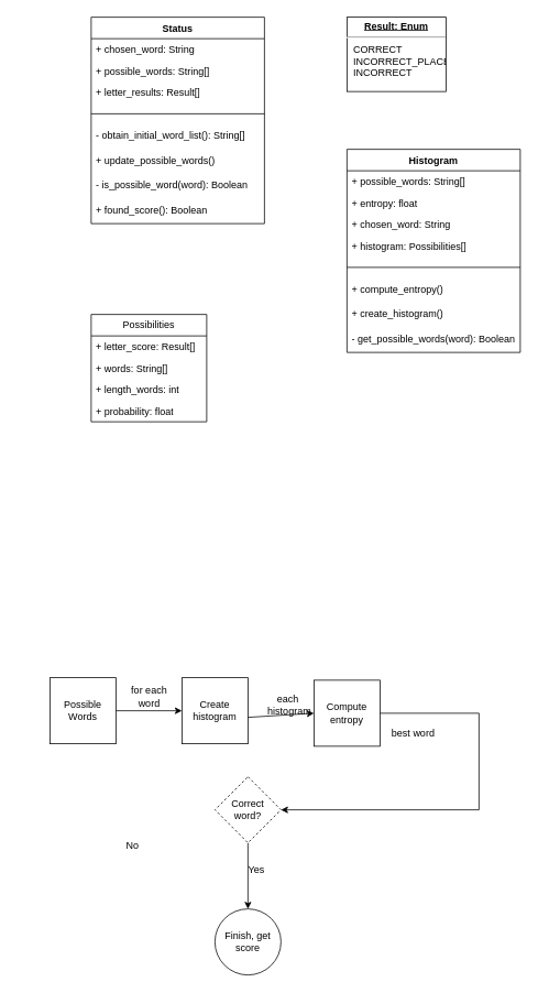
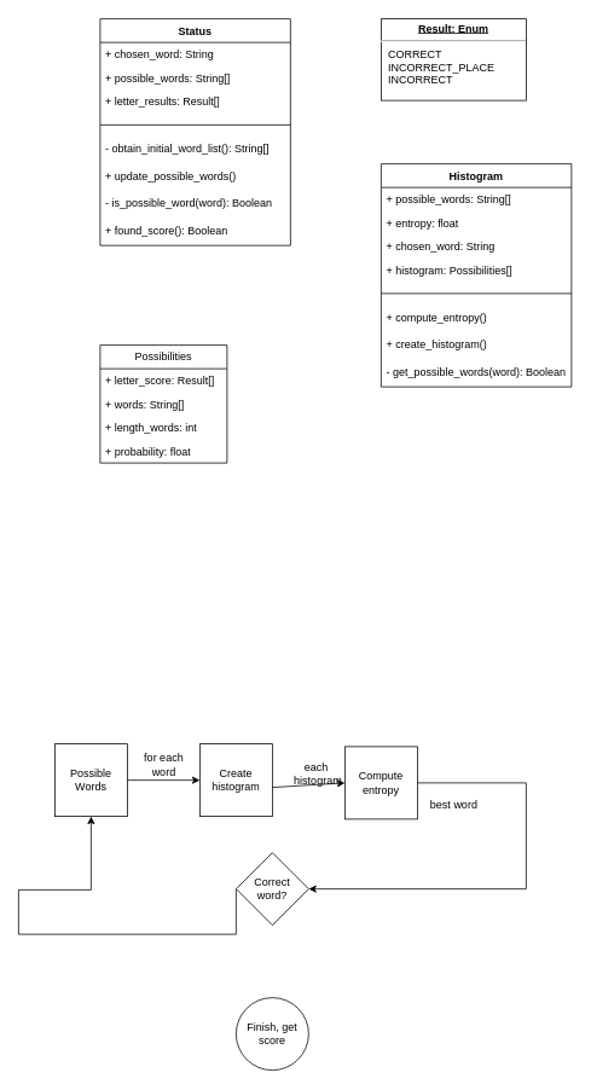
  <mxCell id="0" />
  <mxCell id="1" parent="0" />
  <mxCell id="2" value="Possible&lt;br&gt;Words" style="whiteSpace=wrap;html=1;aspect=fixed;" parent="1" vertex="1"><mxGeometry x="60" y="820" width="80" height="80" as="geometry" /></mxCell>
  <mxCell id="3" value="" style="endArrow=classic;html=1;rounded=0;" parent="1" edge="1"><mxGeometry width="50" height="50" relative="1" as="geometry"><mxPoint x="140" y="860" as="sourcePoint" /><mxPoint x="220" y="860" as="targetPoint" /></mxGeometry></mxCell>
  <mxCell id="4" value="Create histogram" style="whiteSpace=wrap;html=1;aspect=fixed;" parent="1" vertex="1"><mxGeometry x="220" y="820" width="80" height="80" as="geometry" /></mxCell>
  <mxCell id="5" value="for each &lt;br&gt;word" style="text;html=1;align=center;verticalAlign=middle;resizable=0;points=[];autosize=1;strokeColor=none;fillColor=none;" parent="1" vertex="1"><mxGeometry x="145" y="823" width="70" height="40" as="geometry" /></mxCell>
  <mxCell id="6" value="Compute entropy" style="whiteSpace=wrap;html=1;aspect=fixed;" parent="1" vertex="1"><mxGeometry x="380" y="823" width="80" height="80" as="geometry" /></mxCell>
  <mxCell id="7" value="" style="endArrow=classic;html=1;rounded=0;entryX=0;entryY=0.5;entryDx=0;entryDy=0;" parent="1" target="6" edge="1"><mxGeometry width="50" height="50" relative="1" as="geometry"><mxPoint x="300" y="868" as="sourcePoint" /><mxPoint x="350" y="818" as="targetPoint" /></mxGeometry></mxCell>
  <mxCell id="8" value="each&amp;nbsp;&lt;br&gt;histogram" style="text;html=1;align=center;verticalAlign=middle;resizable=0;points=[];autosize=1;strokeColor=none;fillColor=none;" parent="1" vertex="1"><mxGeometry x="310" y="833" width="80" height="40" as="geometry" /></mxCell>
  <mxCell id="9" value="" style="endArrow=classic;html=1;rounded=0;entryX=1;entryY=0.5;entryDx=0;entryDy=0;" parent="1" target="13" edge="1"><mxGeometry width="50" height="50" relative="1" as="geometry"><mxPoint x="460" y="863" as="sourcePoint" /><mxPoint x="600" y="1050" as="targetPoint" /><Array as="points"><mxPoint x="580" y="863" /><mxPoint x="580" y="980" /></Array></mxGeometry></mxCell>
  <mxCell id="10" value="best word" style="text;html=1;align=center;verticalAlign=middle;resizable=0;points=[];autosize=1;strokeColor=none;fillColor=none;" parent="1" vertex="1"><mxGeometry x="460" y="873" width="80" height="30" as="geometry" /></mxCell>
- <mxCell id="11" value="" style="edgeStyle=orthogonalEdgeStyle;rounded=0;orthogonalLoop=1;jettySize=auto;html=1;" parent="1" source="13" target="14" edge="1"><mxGeometry relative="1" as="geometry" /></mxCell>
- <mxCell id="13" value="Correct&lt;br&gt;word?" style="rhombus;whiteSpace=wrap;html=1;dashed=1;" parent="1" vertex="1"><mxGeometry x="260" y="940" width="80" height="80" as="geometry" /></mxCell>
+ <mxCell id="12" style="edgeStyle=orthogonalEdgeStyle;rounded=0;orthogonalLoop=1;jettySize=auto;html=1;exitX=0;exitY=0.5;exitDx=0;exitDy=0;entryX=0.5;entryY=1;entryDx=0;entryDy=0;" parent="1" source="13" target="2" edge="1"><mxGeometry relative="1" as="geometry"><mxPoint x="-30" y="980" as="targetPoint" /><Array as="points"><mxPoint x="260" y="1030" /><mxPoint x="20" y="1030" /><mxPoint x="20" y="981" /><mxPoint x="100" y="981" /></Array></mxGeometry></mxCell>
+ <mxCell id="13" value="Correct&lt;br&gt;word?" style="rhombus;whiteSpace=wrap;html=1;" parent="1" vertex="1"><mxGeometry x="260" y="940" width="80" height="80" as="geometry" /></mxCell>
  <mxCell id="14" value="Finish, get score" style="ellipse;whiteSpace=wrap;html=1;" parent="1" vertex="1"><mxGeometry x="260" y="1100" width="80" height="80" as="geometry" /></mxCell>
- <mxCell id="15" value="Yes" style="text;html=1;align=center;verticalAlign=middle;resizable=0;points=[];autosize=1;strokeColor=none;fillColor=none;" parent="1" vertex="1"><mxGeometry x="290" y="1038" width="40" height="30" as="geometry" /></mxCell>
- <mxCell id="16" value="No" style="text;html=1;align=center;verticalAlign=middle;resizable=0;points=[];autosize=1;strokeColor=none;fillColor=none;" parent="1" vertex="1"><mxGeometry x="140" y="1008" width="40" height="30" as="geometry" /></mxCell>
  <mxCell id="17" value="Status" style="swimlane;fontStyle=1;align=center;verticalAlign=top;childLayout=stackLayout;horizontal=1;startSize=26;horizontalStack=0;resizeParent=1;resizeParentMax=0;resizeLast=0;collapsible=1;marginBottom=0;whiteSpace=wrap;html=1;" parent="1" vertex="1"><mxGeometry x="110" y="20" width="210" height="250" as="geometry"><mxRectangle x="380" y="10" width="80" height="30" as="alternateBounds" /></mxGeometry></mxCell>
  <mxCell id="18" value="+ chosen_word: String" style="text;strokeColor=none;fillColor=none;align=left;verticalAlign=top;spacingLeft=4;spacingRight=4;overflow=hidden;rotatable=0;points=[[0,0.5],[1,0.5]];portConstraint=eastwest;whiteSpace=wrap;html=1;" parent="17" vertex="1"><mxGeometry y="26" width="210" height="26" as="geometry" /></mxCell>
  <mxCell id="19" value="+ possible_words: String[]" style="text;strokeColor=none;fillColor=none;align=left;verticalAlign=top;spacingLeft=4;spacingRight=4;overflow=hidden;rotatable=0;points=[[0,0.5],[1,0.5]];portConstraint=eastwest;whiteSpace=wrap;html=1;" parent="17" vertex="1"><mxGeometry y="52" width="210" height="26" as="geometry" /></mxCell>
  <mxCell id="20" value="+ letter_results: Result[]" style="text;strokeColor=none;fillColor=none;align=left;verticalAlign=top;spacingLeft=4;spacingRight=4;overflow=hidden;rotatable=0;points=[[0,0.5],[1,0.5]];portConstraint=eastwest;whiteSpace=wrap;html=1;" parent="17" vertex="1"><mxGeometry y="78" width="210" height="26" as="geometry" /></mxCell>
  <mxCell id="21" value="" style="line;strokeWidth=1;fillColor=none;align=left;verticalAlign=middle;spacingTop=-1;spacingLeft=3;spacingRight=3;rotatable=0;labelPosition=right;points=[];portConstraint=eastwest;strokeColor=inherit;" parent="17" vertex="1"><mxGeometry y="104" width="210" height="26" as="geometry" /></mxCell>
  <mxCell id="22" value="- obtain_initial_word_list(): String[]" style="text;strokeColor=none;fillColor=none;align=left;verticalAlign=top;spacingLeft=4;spacingRight=4;overflow=hidden;rotatable=0;points=[[0,0.5],[1,0.5]];portConstraint=eastwest;whiteSpace=wrap;html=1;" parent="17" vertex="1"><mxGeometry y="130" width="210" height="30" as="geometry" /></mxCell>
  <mxCell id="23" value="+ update_possible_words()" style="text;strokeColor=none;fillColor=none;align=left;verticalAlign=top;spacingLeft=4;spacingRight=4;overflow=hidden;rotatable=0;points=[[0,0.5],[1,0.5]];portConstraint=eastwest;whiteSpace=wrap;html=1;" parent="17" vertex="1"><mxGeometry y="160" width="210" height="30" as="geometry" /></mxCell>
  <mxCell id="24" value="- is_possible_word(word): Boolean" style="text;strokeColor=none;fillColor=none;align=left;verticalAlign=top;spacingLeft=4;spacingRight=4;overflow=hidden;rotatable=0;points=[[0,0.5],[1,0.5]];portConstraint=eastwest;whiteSpace=wrap;html=1;" parent="17" vertex="1"><mxGeometry y="190" width="210" height="30" as="geometry" /></mxCell>
  <mxCell id="25" value="+ found_score(): Boolean" style="text;strokeColor=none;fillColor=none;align=left;verticalAlign=top;spacingLeft=4;spacingRight=4;overflow=hidden;rotatable=0;points=[[0,0.5],[1,0.5]];portConstraint=eastwest;whiteSpace=wrap;html=1;" vertex="1" parent="17"><mxGeometry y="220" width="210" height="30" as="geometry" /></mxCell>
- <mxCell id="26" value="&lt;p style=&quot;margin:0px;margin-top:4px;text-align:center;text-decoration:underline;&quot;&gt;&lt;b&gt;Result: Enum&lt;/b&gt;&lt;/p&gt;&lt;hr&gt;&lt;p style=&quot;margin:0px;margin-left:8px;&quot;&gt;CORRECT&lt;br&gt;INCORRECT_PLACE&lt;br&gt;INCORRECT&lt;/p&gt;" style="verticalAlign=top;align=left;overflow=fill;fontSize=12;fontFamily=Helvetica;html=1;whiteSpace=wrap;" parent="1" vertex="1"><mxGeometry x="420" y="20" width="120" height="90" as="geometry" /></mxCell>
+ <mxCell id="26" value="&lt;p style=&quot;margin:0px;margin-top:4px;text-align:center;text-decoration:underline;&quot;&gt;&lt;b&gt;Result: Enum&lt;/b&gt;&lt;/p&gt;&lt;hr&gt;&lt;p style=&quot;margin:0px;margin-left:8px;&quot;&gt;CORRECT&lt;br&gt;INCORRECT_PLACE&lt;br&gt;INCORRECT&lt;/p&gt;" style="verticalAlign=top;align=left;overflow=fill;fontSize=12;fontFamily=Helvetica;html=1;whiteSpace=wrap;" parent="1" vertex="1"><mxGeometry x="420" y="20" width="160" height="90" as="geometry" /></mxCell>
  <mxCell id="27" value="Histogram" style="swimlane;fontStyle=1;align=center;verticalAlign=top;childLayout=stackLayout;horizontal=1;startSize=26;horizontalStack=0;resizeParent=1;resizeParentMax=0;resizeLast=0;collapsible=1;marginBottom=0;whiteSpace=wrap;html=1;" parent="1" vertex="1"><mxGeometry x="420" y="180" width="210" height="246" as="geometry"><mxRectangle x="380" y="10" width="80" height="30" as="alternateBounds" /></mxGeometry></mxCell>
  <mxCell id="28" value="+ possible_words: String[]" style="text;strokeColor=none;fillColor=none;align=left;verticalAlign=top;spacingLeft=4;spacingRight=4;overflow=hidden;rotatable=0;points=[[0,0.5],[1,0.5]];portConstraint=eastwest;whiteSpace=wrap;html=1;" parent="27" vertex="1"><mxGeometry y="26" width="210" height="26" as="geometry" /></mxCell>
  <mxCell id="29" value="+ entropy: float" style="text;strokeColor=none;fillColor=none;align=left;verticalAlign=top;spacingLeft=4;spacingRight=4;overflow=hidden;rotatable=0;points=[[0,0.5],[1,0.5]];portConstraint=eastwest;whiteSpace=wrap;html=1;" parent="27" vertex="1"><mxGeometry y="52" width="210" height="26" as="geometry" /></mxCell>
  <mxCell id="30" value="+ chosen_word: String" style="text;strokeColor=none;fillColor=none;align=left;verticalAlign=top;spacingLeft=4;spacingRight=4;overflow=hidden;rotatable=0;points=[[0,0.5],[1,0.5]];portConstraint=eastwest;whiteSpace=wrap;html=1;" parent="27" vertex="1"><mxGeometry y="78" width="210" height="26" as="geometry" /></mxCell>
  <mxCell id="31" value="+ histogram: Possibilities[]" style="text;strokeColor=none;fillColor=none;align=left;verticalAlign=top;spacingLeft=4;spacingRight=4;overflow=hidden;rotatable=0;points=[[0,0.5],[1,0.5]];portConstraint=eastwest;whiteSpace=wrap;html=1;" vertex="1" parent="27"><mxGeometry y="104" width="210" height="26" as="geometry" /></mxCell>
  <mxCell id="32" value="" style="line;strokeWidth=1;fillColor=none;align=left;verticalAlign=middle;spacingTop=-1;spacingLeft=3;spacingRight=3;rotatable=0;labelPosition=right;points=[];portConstraint=eastwest;strokeColor=inherit;" parent="27" vertex="1"><mxGeometry y="130" width="210" height="26" as="geometry" /></mxCell>
  <mxCell id="33" value="+ compute_entropy()" style="text;strokeColor=none;fillColor=none;align=left;verticalAlign=top;spacingLeft=4;spacingRight=4;overflow=hidden;rotatable=0;points=[[0,0.5],[1,0.5]];portConstraint=eastwest;whiteSpace=wrap;html=1;" parent="27" vertex="1"><mxGeometry y="156" width="210" height="30" as="geometry" /></mxCell>
  <mxCell id="34" value="+ create_histogram()" style="text;strokeColor=none;fillColor=none;align=left;verticalAlign=top;spacingLeft=4;spacingRight=4;overflow=hidden;rotatable=0;points=[[0,0.5],[1,0.5]];portConstraint=eastwest;whiteSpace=wrap;html=1;" parent="27" vertex="1"><mxGeometry y="186" width="210" height="30" as="geometry" /></mxCell>
  <mxCell id="35" value="- get_possible_words(word): Boolean" style="text;strokeColor=none;fillColor=none;align=left;verticalAlign=top;spacingLeft=4;spacingRight=4;overflow=hidden;rotatable=0;points=[[0,0.5],[1,0.5]];portConstraint=eastwest;whiteSpace=wrap;html=1;" parent="27" vertex="1"><mxGeometry y="216" width="210" height="30" as="geometry" /></mxCell>
  <mxCell id="36" value="Possibilities" style="swimlane;fontStyle=0;childLayout=stackLayout;horizontal=1;startSize=26;fillColor=none;horizontalStack=0;resizeParent=1;resizeParentMax=0;resizeLast=0;collapsible=1;marginBottom=0;whiteSpace=wrap;html=1;" vertex="1" parent="1"><mxGeometry x="110" y="380" width="140" height="130" as="geometry" /></mxCell>
  <mxCell id="37" value="+ letter_score: Result[]" style="text;strokeColor=none;fillColor=none;align=left;verticalAlign=top;spacingLeft=4;spacingRight=4;overflow=hidden;rotatable=0;points=[[0,0.5],[1,0.5]];portConstraint=eastwest;whiteSpace=wrap;html=1;" vertex="1" parent="36"><mxGeometry y="26" width="140" height="26" as="geometry" /></mxCell>
  <mxCell id="38" value="+ words: String[]" style="text;strokeColor=none;fillColor=none;align=left;verticalAlign=top;spacingLeft=4;spacingRight=4;overflow=hidden;rotatable=0;points=[[0,0.5],[1,0.5]];portConstraint=eastwest;whiteSpace=wrap;html=1;" vertex="1" parent="36"><mxGeometry y="52" width="140" height="26" as="geometry" /></mxCell>
  <mxCell id="39" value="+ length_words: int" style="text;strokeColor=none;fillColor=none;align=left;verticalAlign=top;spacingLeft=4;spacingRight=4;overflow=hidden;rotatable=0;points=[[0,0.5],[1,0.5]];portConstraint=eastwest;whiteSpace=wrap;html=1;" vertex="1" parent="36"><mxGeometry y="78" width="140" height="26" as="geometry" /></mxCell>
  <mxCell id="40" value="+ probability: float" style="text;strokeColor=none;fillColor=none;align=left;verticalAlign=top;spacingLeft=4;spacingRight=4;overflow=hidden;rotatable=0;points=[[0,0.5],[1,0.5]];portConstraint=eastwest;whiteSpace=wrap;html=1;" vertex="1" parent="36"><mxGeometry y="104" width="140" height="26" as="geometry" /></mxCell>
